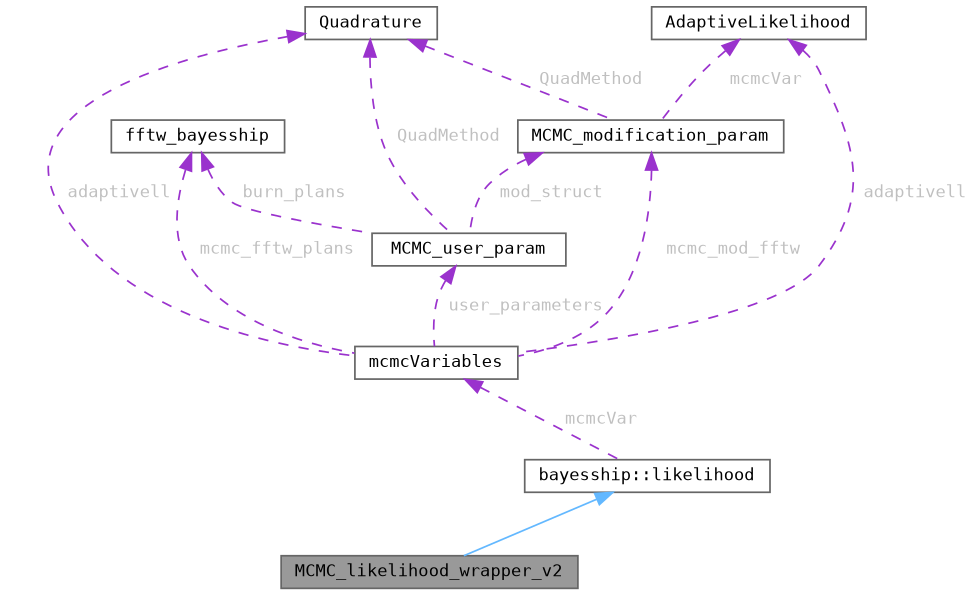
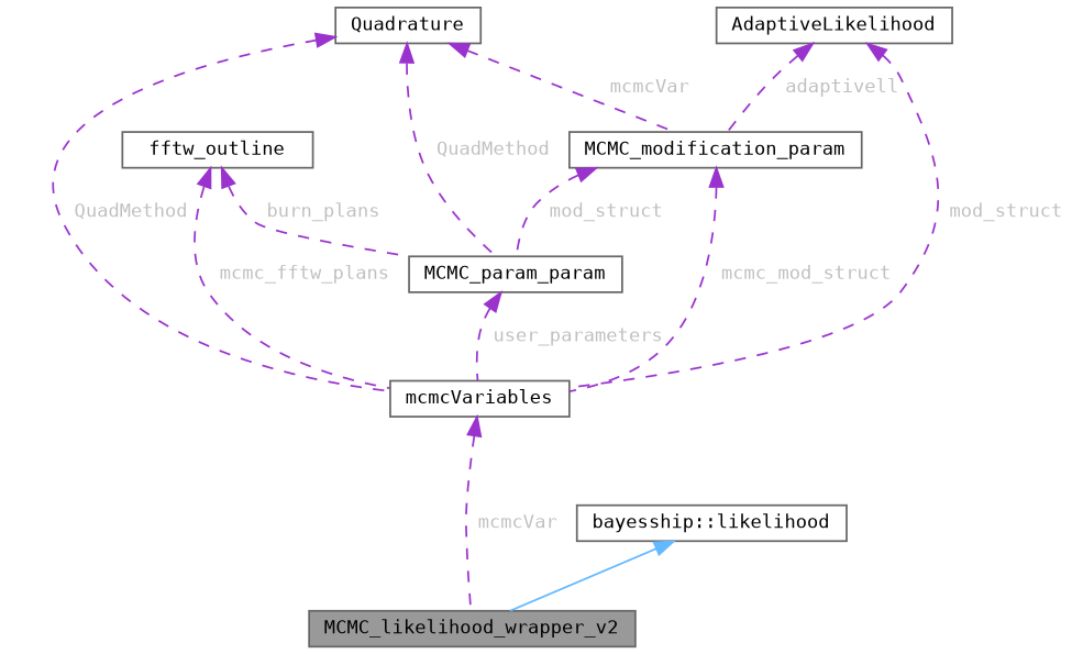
  digraph {
    fontname="DejaVu Sans Mono"
    node [color=gray40 fillcolor=white fontname="DejaVu Sans Mono" fontsize=10 shape=box style=filled]
    edge [color=darkorchid3 dir=back fontname="DejaVu Sans Mono" fontsize=10 labelfontname=Helvetica labelfontsize=10 style=dashed fontcolor=grey]
    n1 [fillcolor=grey60 fontcolor=black height=0.2 label=MCMC_likelihood_wrapper_v2 width=0.4]
    n2 [height=0.2 label="bayesship::likelihood" width=0.4]
    n3 [height=0.2 label=mcmcVariables width=0.4]
-   n4 [height=0.2 label=fftw_bayesship width=0.4]
-   n5 [height=0.2 label=MCMC_user_param width=0.4]
+   n4 [height=0.2 label=fftw_outline width=0.4]
+   n5 [height=0.2 label=MCMC_param_param width=0.4]
    n6 [height=0.2 label=MCMC_modification_param width=0.4]
    n7 [height=0.2 label=Quadrature width=0.4]
    n8 [height=0.2 label=AdaptiveLikelihood width=0.4]
    n2 -> n1 [color=steelblue1 style=solid fontcolor=""]
-   n3 -> n2 [label=" mcmcVar"]
+   n3 -> n1 [label=" mcmcVar"]
    n4 -> n3 [label=" mcmc_fftw_plans"]
    n4 -> n5 [label=" burn_plans"]
    n5 -> n3 [label=" user_parameters"]
-   n6 -> n3 [label=" mcmc_mod_fftw"]
+   n6 -> n3 [label=" mcmc_mod_struct"]
    n6 -> n5 [label=" mod_struct"]
-   n7 -> n3 [label=" adaptivell"]
+   n7 -> n3 [label=" QuadMethod"]
    n7 -> n5 [label=" QuadMethod"]
-   n7 -> n6 [label=" QuadMethod"]
-   n8 -> n3 [label=" adaptivell"]
-   n8 -> n6 [label=" mcmcVar"]
+   n7 -> n6 [label=" mcmcVar"]
+   n8 -> n3 [label=" mod_struct"]
+   n8 -> n6 [label=" adaptivell"]
  }
